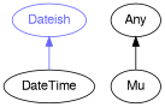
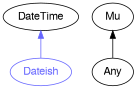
  digraph {
    bgcolor="#FFFFFF"
    rankdir=BT
    splines=polyline
    node [color="#000000" fontcolor="#000000" fontname=FreeSans]
    Dateish [color="#6666FF" fontcolor="#6666FF"]
    DateTime
    Any
    Mu
-   DateTime -> Dateish [color="#6666FF"]
-   Mu -> Any [color="#000000"]
+   Dateish -> DateTime [color="#6666FF"]
+   Any -> Mu [color="#000000"]
  }
